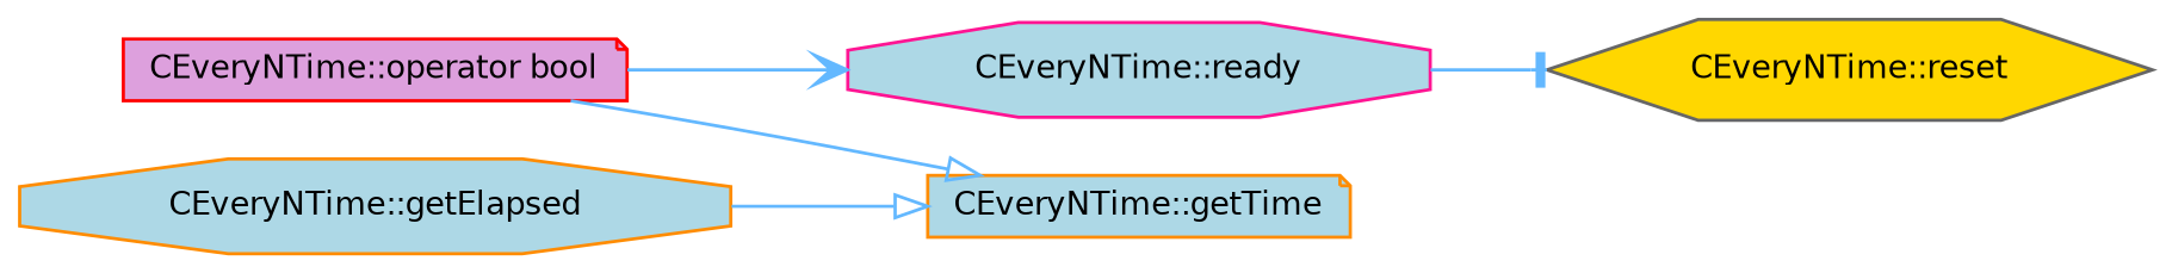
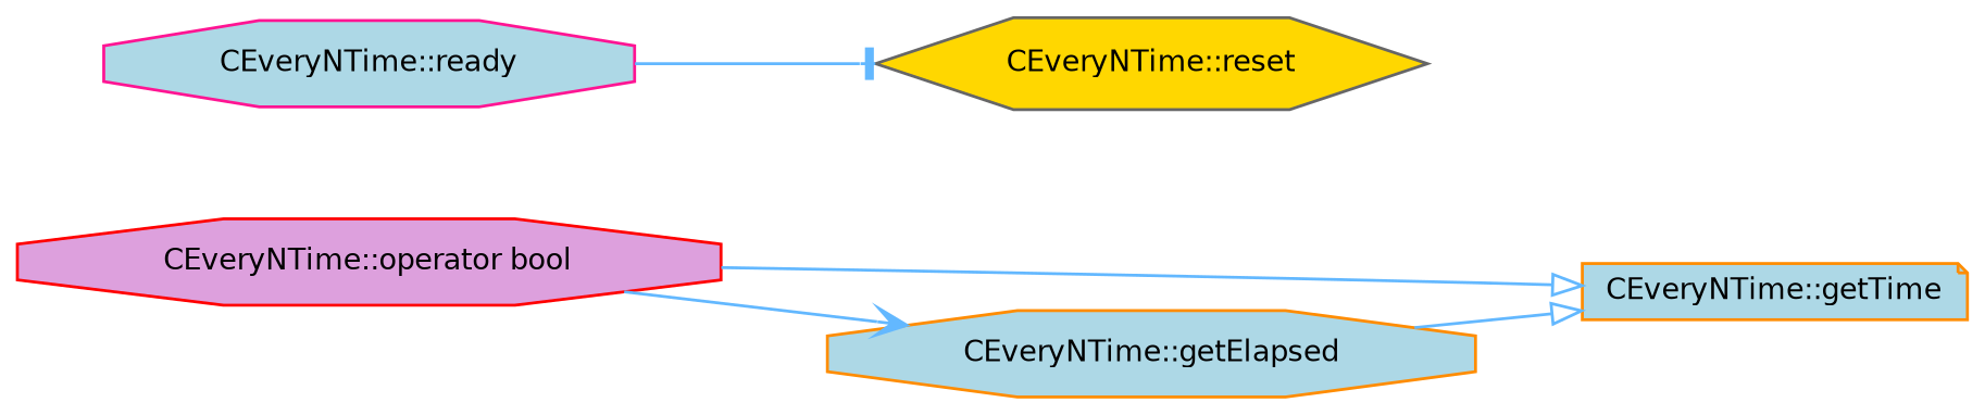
  digraph {
    rankdir=LR
    node [color=darkorange fillcolor=lightblue fontname=Helvetica fontsize=10 shape=note style=filled]
    edge [arrowhead=onormal color=steelblue1 fontname=Helvetica fontsize=10 labelfontname=Helvetica labelfontsize=10 style=solid]
-   n1 [color=red fillcolor=plum fontcolor=black height=0.2 label="CEveryNTime::operator bool" width=0.4]
+   n1 [color=red fillcolor=plum fontcolor=black height=0.2 label="CEveryNTime::operator bool" shape=octagon width=0.4]
    n2 [color=deeppink height=0.2 label="CEveryNTime::ready" shape=octagon width=0.4]
    n3 [height=0.2 label="CEveryNTime::getTime" width=0.4]
    n4 [color=gray40 fillcolor=gold height=0.2 label="CEveryNTime::reset" shape=hexagon width=0.4]
    n5 [height=0.2 label="CEveryNTime::getElapsed" shape=octagon width=0.4]
-   n1 -> n2 [arrowhead=vee]
+   n1 -> n5 [arrowhead=vee]
    n1 -> n3
    n2 -> n4 [arrowhead=tee]
    n5 -> n3
  }
